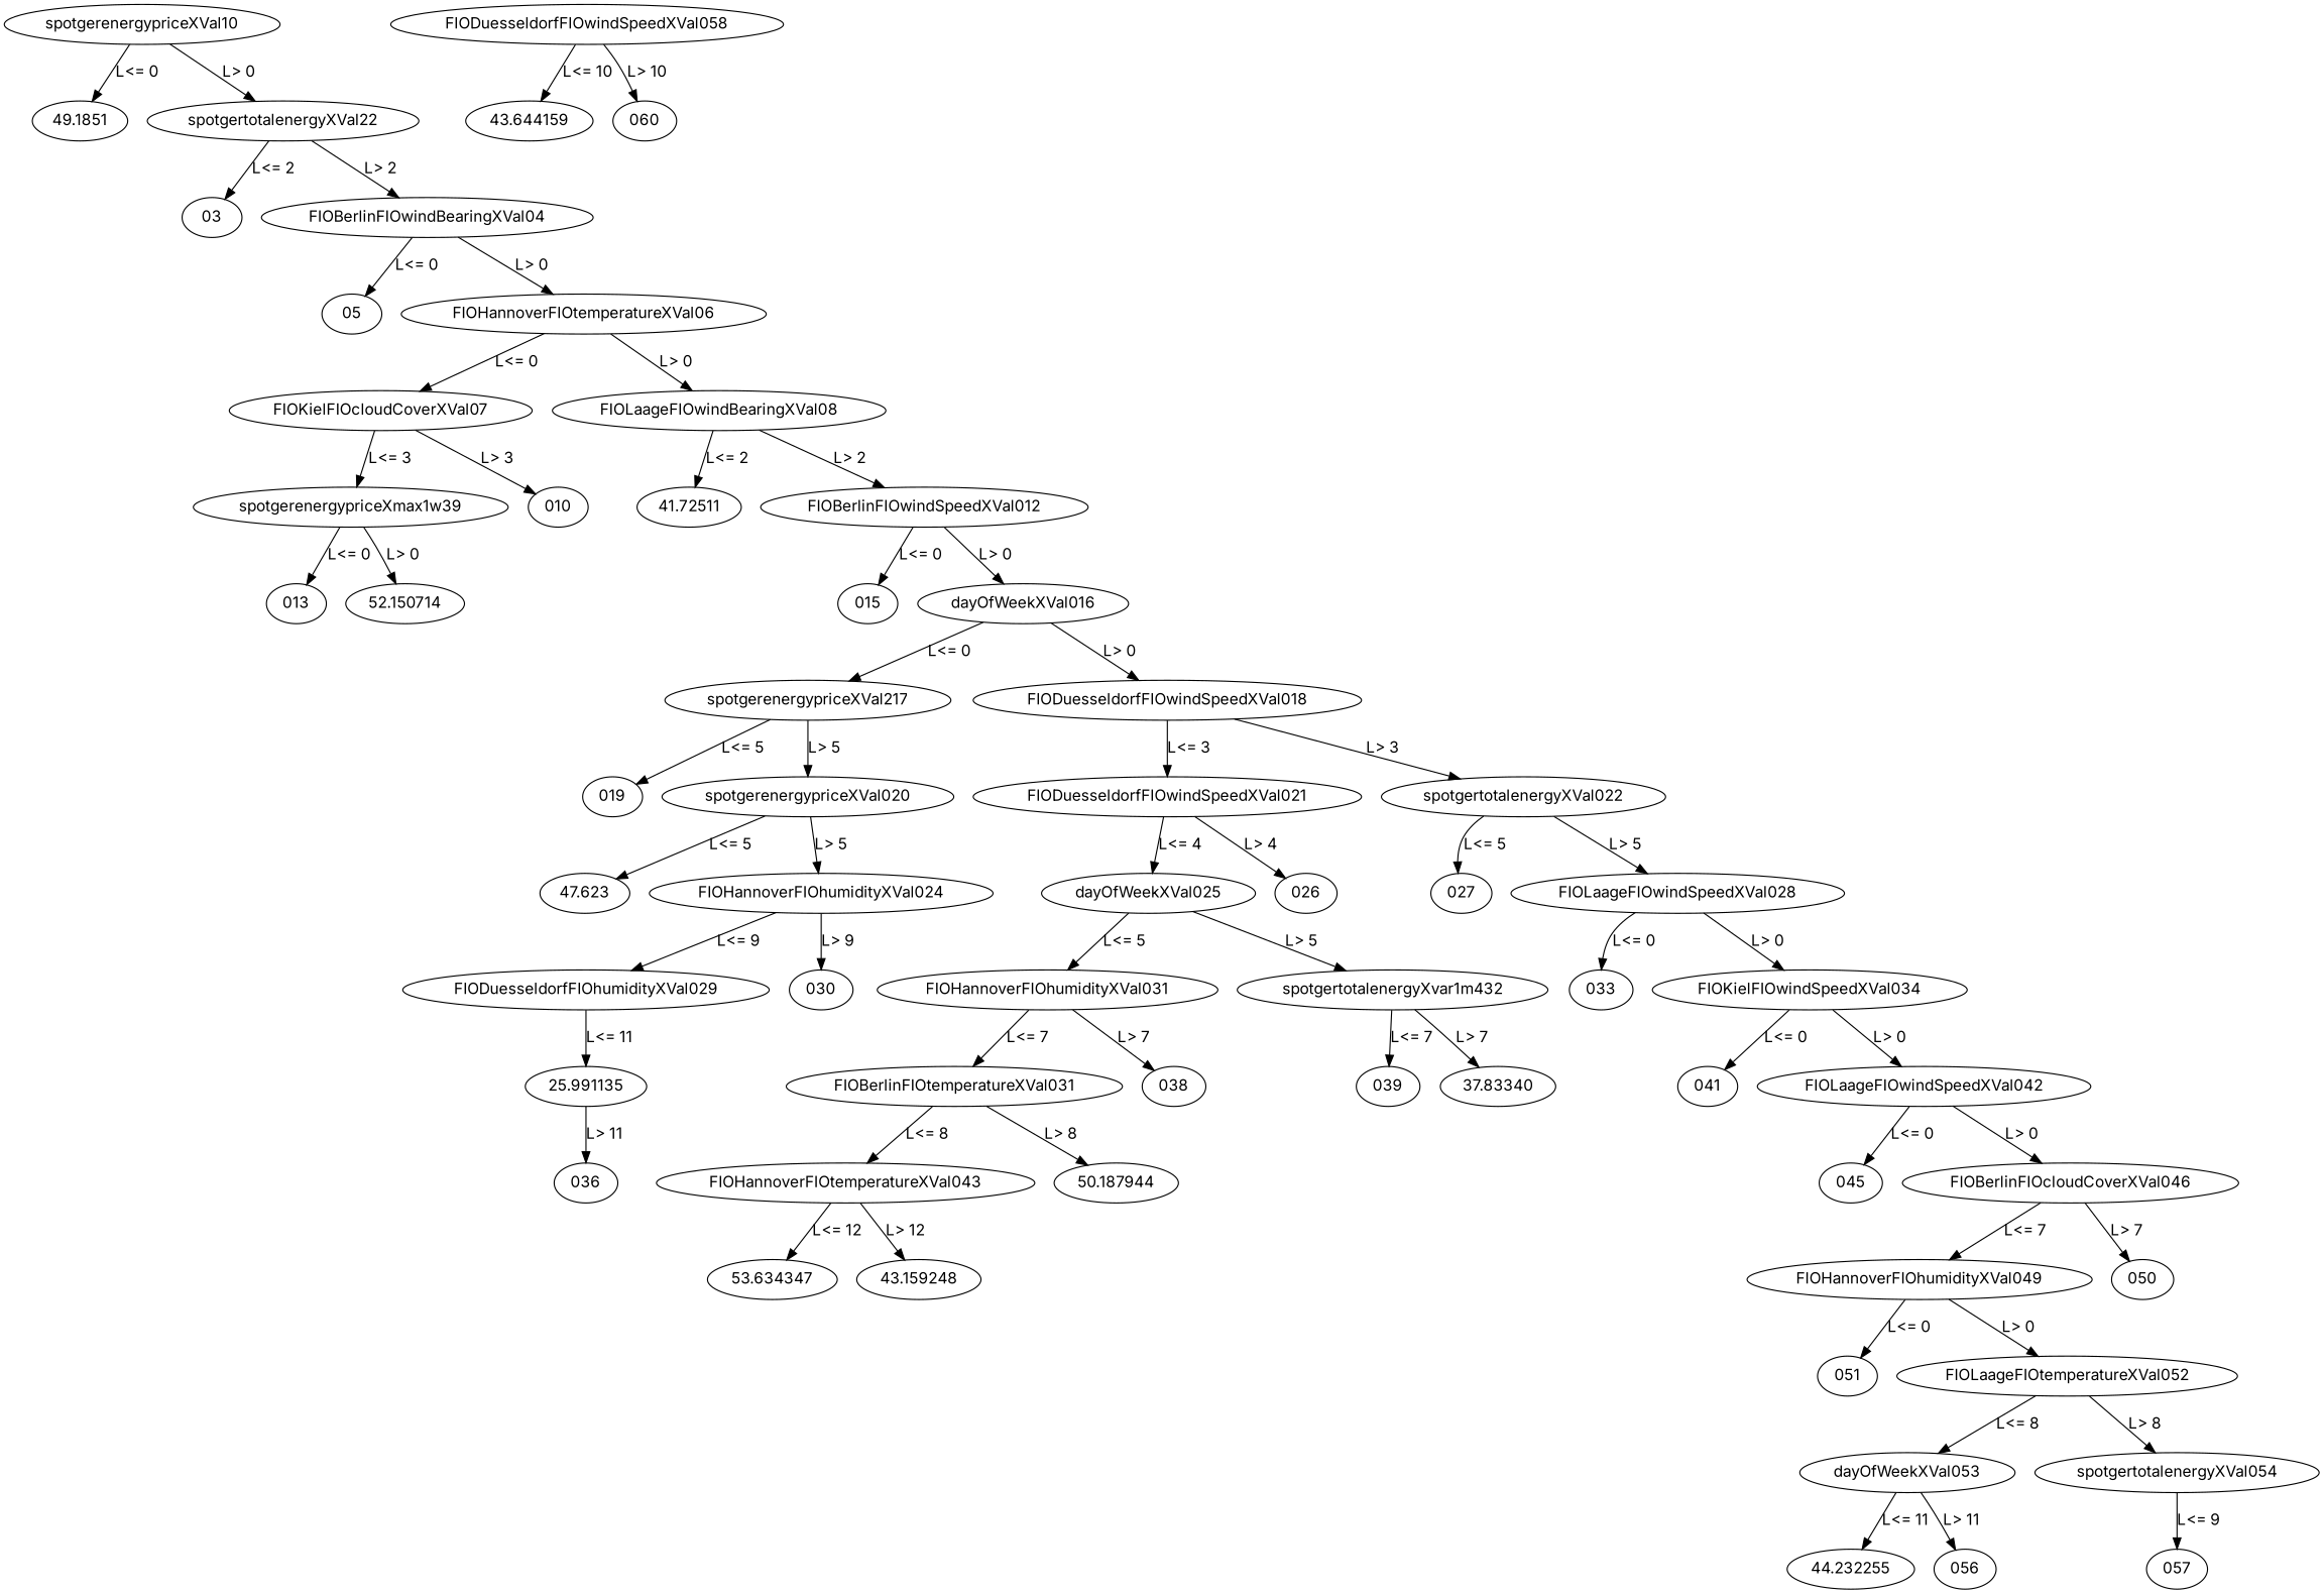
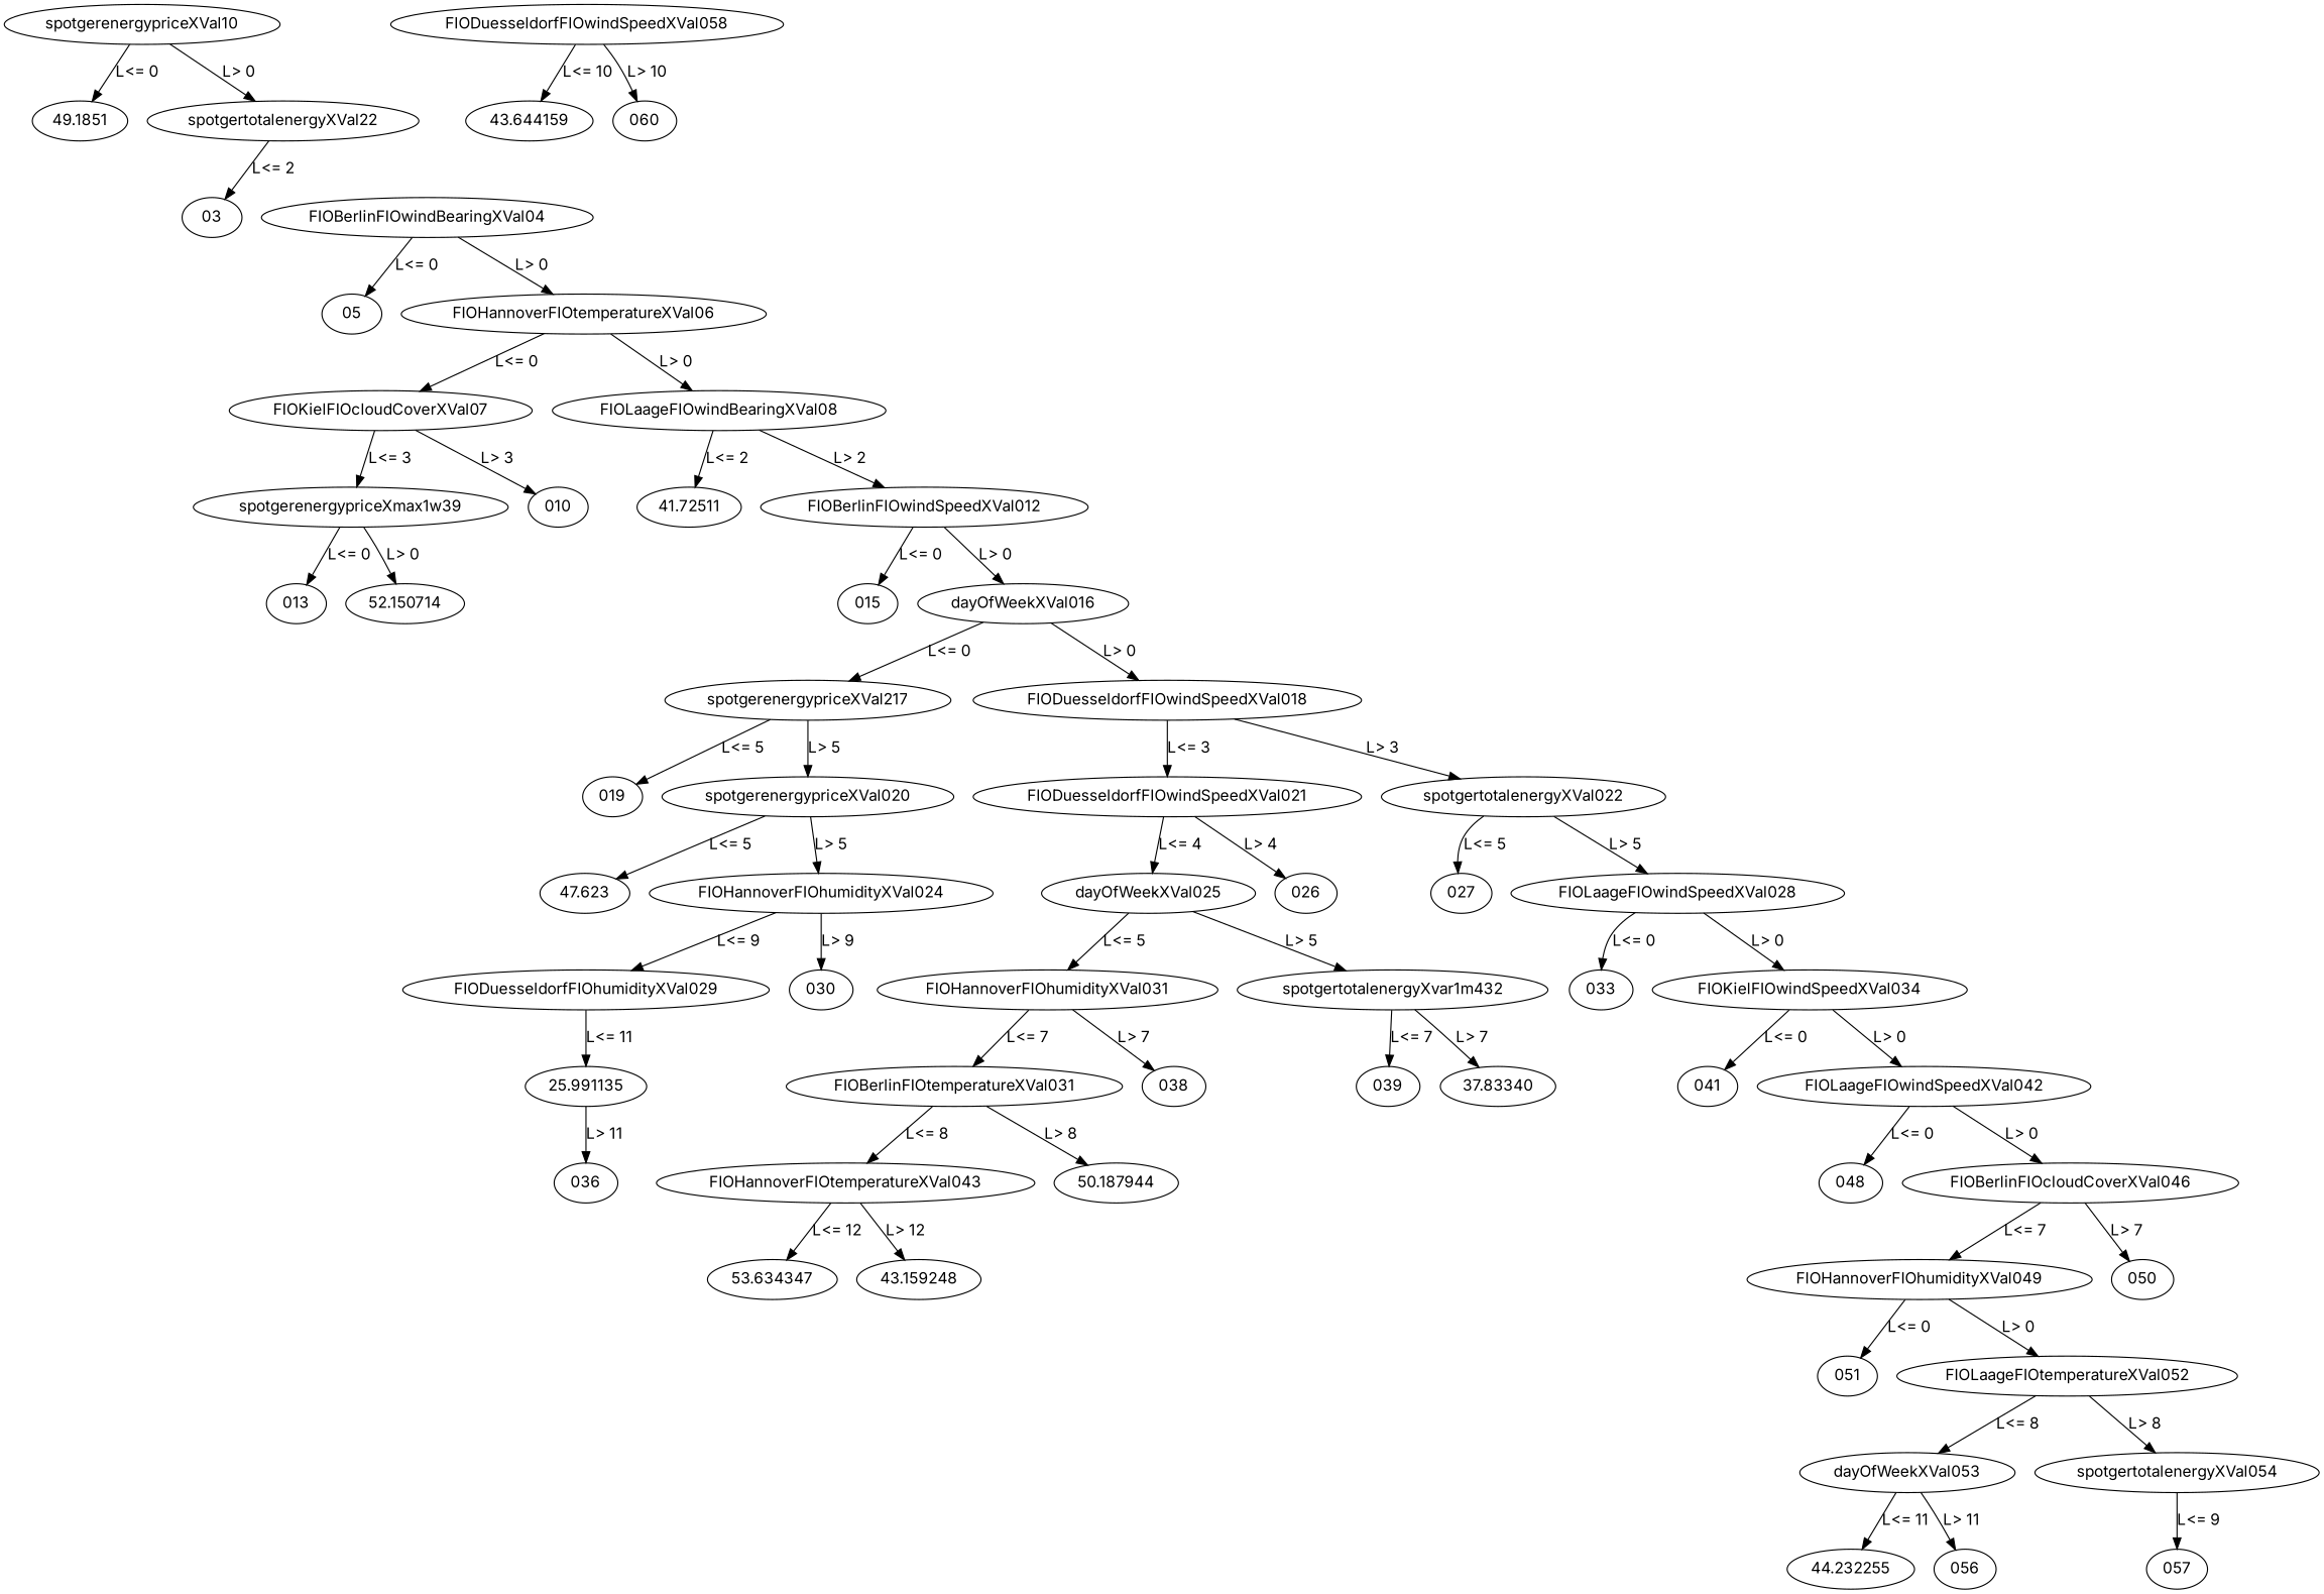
  digraph {
    fontname=Inter
    node [fontname=Inter]
    edge [fontname=Inter]
    spotgerenergypriceXVal10
    49.1851
    spotgertotalenergyXVal22
    03
    FIOBerlinFIOwindBearingXVal04
    05
    FIOHannoverFIOtemperatureXVal06
    FIOKielFIOcloudCoverXVal07
    FIOLaageFIOwindBearingXVal08
    spotgerenergypriceXmax1w39
    010
    41.72511
    FIOBerlinFIOwindSpeedXVal012
    013
    52.150714
    015
    dayOfWeekXVal016
    spotgerenergypriceXVal217
    FIODuesseldorfFIOwindSpeedXVal018
    019
    spotgerenergypriceXVal020
    FIODuesseldorfFIOwindSpeedXVal021
    spotgertotalenergyXVal022
    47.623
    FIOHannoverFIOhumidityXVal024
    dayOfWeekXVal025
    026
    027
    FIOLaageFIOwindSpeedXVal028
    FIODuesseldorfFIOhumidityXVal029
    030
    FIOHannoverFIOhumidityXVal031
    spotgertotalenergyXvar1m432
    033
    FIOKielFIOwindSpeedXVal034
    25.991135
    n37 [label=FIOBerlinFIOtemperatureXVal031]
    038
    039
    37.83340
    041
    n42 [label=FIOLaageFIOwindSpeedXVal042]
    036
    FIOHannoverFIOtemperatureXVal043
    50.187944
-   045
+   045 [label=048]
    FIOBerlinFIOcloudCoverXVal046
    53.634347
    43.159248
    FIOHannoverFIOhumidityXVal049
    050
    051
    FIOLaageFIOtemperatureXVal052
    dayOfWeekXVal053
    spotgertotalenergyXVal054
    44.232255
    056
    057
    FIODuesseldorfFIOwindSpeedXVal058
    43.644159
    060
    spotgerenergypriceXVal10 -> 49.1851 [label="L<= 0"]
    spotgerenergypriceXVal10 -> spotgertotalenergyXVal22 [label="L> 0"]
    spotgertotalenergyXVal22 -> 03 [label="L<= 2"]
-   spotgertotalenergyXVal22 -> FIOBerlinFIOwindBearingXVal04 [label="L> 2"]
    FIOBerlinFIOwindBearingXVal04 -> 05 [label="L<= 0"]
    FIOBerlinFIOwindBearingXVal04 -> FIOHannoverFIOtemperatureXVal06 [label="L> 0"]
    FIOHannoverFIOtemperatureXVal06 -> FIOKielFIOcloudCoverXVal07 [label="L<= 0"]
    FIOHannoverFIOtemperatureXVal06 -> FIOLaageFIOwindBearingXVal08 [label="L> 0"]
    FIOKielFIOcloudCoverXVal07 -> spotgerenergypriceXmax1w39 [label="L<= 3"]
    FIOKielFIOcloudCoverXVal07 -> 010 [label="L> 3"]
    FIOLaageFIOwindBearingXVal08 -> 41.72511 [label="L<= 2"]
    FIOLaageFIOwindBearingXVal08 -> FIOBerlinFIOwindSpeedXVal012 [label="L> 2"]
    spotgerenergypriceXmax1w39 -> 013 [label="L<= 0"]
    spotgerenergypriceXmax1w39 -> 52.150714 [label="L> 0"]
    FIOBerlinFIOwindSpeedXVal012 -> 015 [label="L<= 0"]
    FIOBerlinFIOwindSpeedXVal012 -> dayOfWeekXVal016 [label="L> 0"]
    dayOfWeekXVal016 -> spotgerenergypriceXVal217 [label="L<= 0"]
    dayOfWeekXVal016 -> FIODuesseldorfFIOwindSpeedXVal018 [label="L> 0"]
    spotgerenergypriceXVal217 -> 019 [label="L<= 5"]
    spotgerenergypriceXVal217 -> spotgerenergypriceXVal020 [label="L> 5"]
    FIODuesseldorfFIOwindSpeedXVal018 -> FIODuesseldorfFIOwindSpeedXVal021 [label="L<= 3"]
    FIODuesseldorfFIOwindSpeedXVal018 -> spotgertotalenergyXVal022 [label="L> 3"]
    spotgerenergypriceXVal020 -> 47.623 [label="L<= 5"]
    spotgerenergypriceXVal020 -> FIOHannoverFIOhumidityXVal024 [label="L> 5"]
    FIODuesseldorfFIOwindSpeedXVal021 -> dayOfWeekXVal025 [label="L<= 4"]
    FIODuesseldorfFIOwindSpeedXVal021 -> 026 [label="L> 4"]
    spotgertotalenergyXVal022 -> 027 [label="L<= 5"]
    spotgertotalenergyXVal022 -> FIOLaageFIOwindSpeedXVal028 [label="L> 5"]
    FIOHannoverFIOhumidityXVal024 -> FIODuesseldorfFIOhumidityXVal029 [label="L<= 9"]
    FIOHannoverFIOhumidityXVal024 -> 030 [label="L> 9"]
    dayOfWeekXVal025 -> FIOHannoverFIOhumidityXVal031 [label="L<= 5"]
    dayOfWeekXVal025 -> spotgertotalenergyXvar1m432 [label="L> 5"]
    FIOLaageFIOwindSpeedXVal028 -> 033 [label="L<= 0"]
    FIOLaageFIOwindSpeedXVal028 -> FIOKielFIOwindSpeedXVal034 [label="L> 0"]
    FIODuesseldorfFIOhumidityXVal029 -> 25.991135 [label="L<= 11"]
    FIOHannoverFIOhumidityXVal031 -> n37 [label="L<= 7"]
    FIOHannoverFIOhumidityXVal031 -> 038 [label="L> 7"]
    spotgertotalenergyXvar1m432 -> 039 [label="L<= 7"]
    spotgertotalenergyXvar1m432 -> 37.83340 [label="L> 7"]
    FIOKielFIOwindSpeedXVal034 -> 041 [label="L<= 0"]
    FIOKielFIOwindSpeedXVal034 -> n42 [label="L> 0"]
    25.991135 -> 036 [label="L> 11"]
    n37 -> FIOHannoverFIOtemperatureXVal043 [label="L<= 8"]
    n37 -> 50.187944 [label="L> 8"]
    n42 -> 045 [label="L<= 0"]
    n42 -> FIOBerlinFIOcloudCoverXVal046 [label="L> 0"]
    FIOHannoverFIOtemperatureXVal043 -> 53.634347 [label="L<= 12"]
    FIOHannoverFIOtemperatureXVal043 -> 43.159248 [label="L> 12"]
    FIOBerlinFIOcloudCoverXVal046 -> FIOHannoverFIOhumidityXVal049 [label="L<= 7"]
    FIOBerlinFIOcloudCoverXVal046 -> 050 [label="L> 7"]
    FIOHannoverFIOhumidityXVal049 -> 051 [label="L<= 0"]
    FIOHannoverFIOhumidityXVal049 -> FIOLaageFIOtemperatureXVal052 [label="L> 0"]
    FIOLaageFIOtemperatureXVal052 -> dayOfWeekXVal053 [label="L<= 8"]
    FIOLaageFIOtemperatureXVal052 -> spotgertotalenergyXVal054 [label="L> 8"]
    dayOfWeekXVal053 -> 44.232255 [label="L<= 11"]
    dayOfWeekXVal053 -> 056 [label="L> 11"]
    spotgertotalenergyXVal054 -> 057 [label="L<= 9"]
    FIODuesseldorfFIOwindSpeedXVal058 -> 43.644159 [label="L<= 10"]
    FIODuesseldorfFIOwindSpeedXVal058 -> 060 [label="L> 10"]
  }
